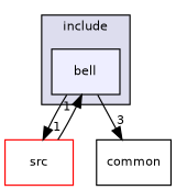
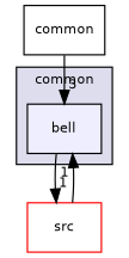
  digraph {
    compound=true
    node [fontname=Helvetica fontsize=10 shape=box style=filled]
    edge [headlabel=1 labeldistance=1.5 labelfontname=Helvetica labelfontsize=10]
    n1 [fillcolor="#eeeeff" label=bell pencolor=black]
    n2 [color=red fillcolor=white label=src]
    n3 [label=common style=""]
    subgraph cluster_1 {
      bgcolor="#ddddee"
      fontname=Helvetica
      fontsize=10
-     label=include
+     label=common
      pencolor=black
      n1
    }
    n1 -> n2
-   n1 -> n3 [headlabel=3]
+   n3 -> n1 [headlabel=3]
    n2 -> n1
  }
